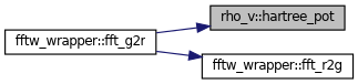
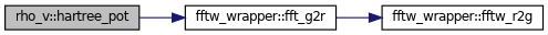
  digraph {
    rankdir=LR
    node [color=black fillcolor=white fontname=Helvetica fontsize=10 shape=record style=filled]
    edge [color=midnightblue fontname=Helvetica fontsize=10 labelfontname=Helvetica labelfontsize=10 style=solid]
    n1 [fillcolor=grey75 fontcolor=black height=0.2 label="rho_v::hartree_pot" width=0.4]
    n2 [height=0.2 label="fftw_wrapper::fft_g2r" width=0.4]
-   n3 [height=0.2 label="fftw_wrapper::fft_r2g" width=0.4]
-   n2 -> n1
+   n3 [height=0.2 label="fftw_wrapper::fftw_r2g" width=0.4]
+   n1 -> n2
    n2 -> n3
  }
